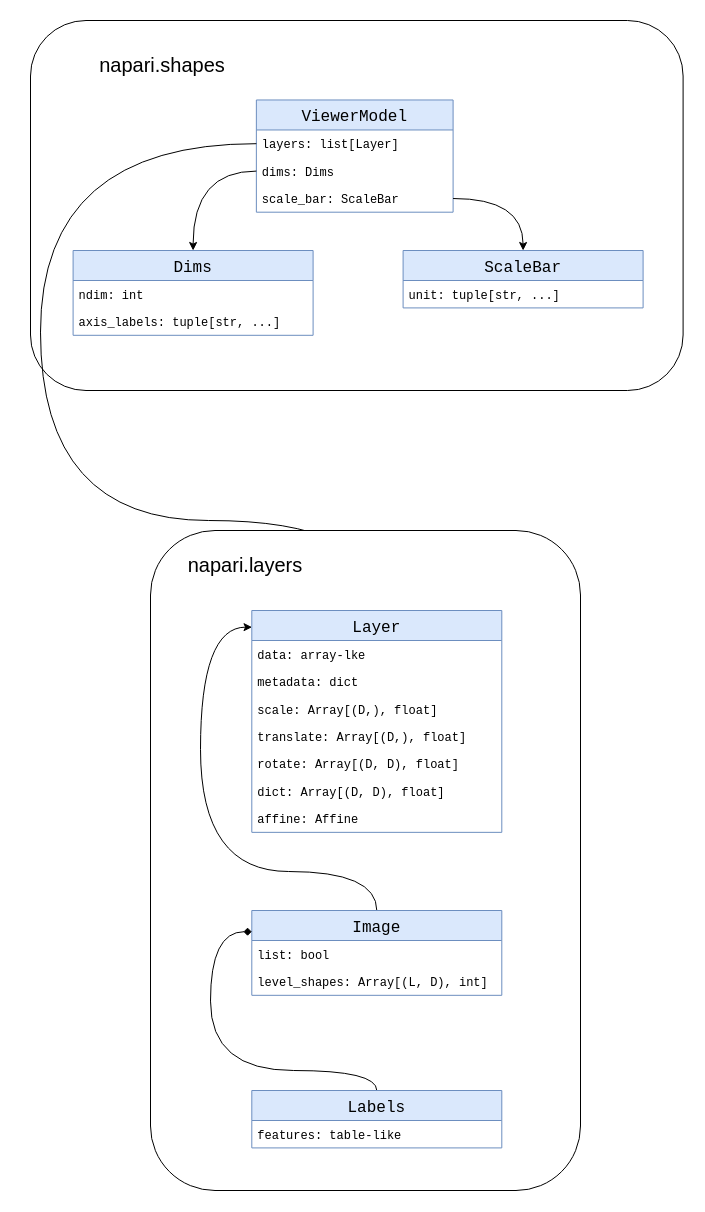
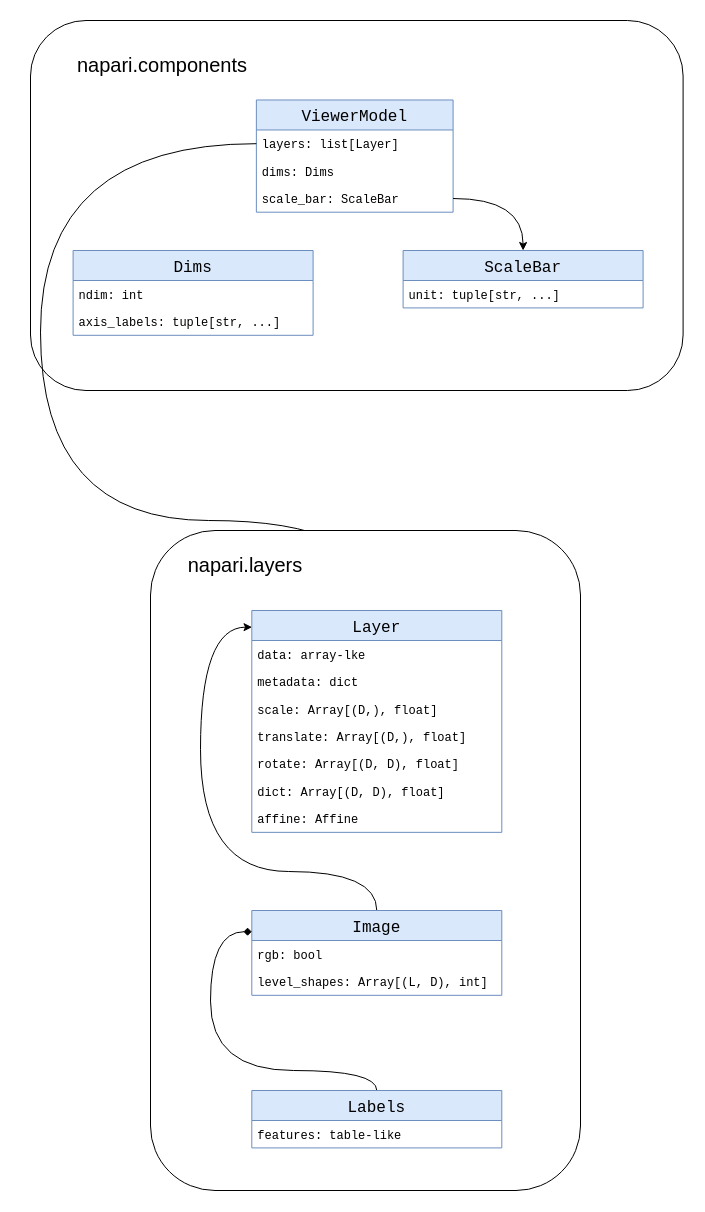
  <mxCell id="0" />
  <mxCell id="1" parent="0" />
  <mxCell id="2" value="" style="group" vertex="1" connectable="0" parent="1"><mxGeometry x="20" y="20" width="662.6" height="370" as="geometry" /></mxCell>
  <mxCell id="3" value="" style="rounded=1;whiteSpace=wrap;html=1;fillColor=default;" vertex="1" parent="2"><mxGeometry x="10.0" width="652.6" height="370" as="geometry" /></mxCell>
  <mxCell id="4" value="ViewerModel" style="swimlane;fontStyle=0;childLayout=stackLayout;horizontal=1;startSize=30;horizontalStack=0;resizeParent=1;resizeParentMax=0;resizeLast=0;collapsible=1;marginBottom=0;fontSize=16;fillColor=#dae8fc;strokeColor=#6c8ebf;fontFamily=Courier New;" vertex="1" parent="2"><mxGeometry x="235.86" y="79.48" width="196.74" height="112.222" as="geometry" /></mxCell>
  <mxCell id="5" value="layers: list[Layer]" style="text;strokeColor=none;fillColor=none;align=left;verticalAlign=middle;spacingLeft=4;spacingRight=4;overflow=hidden;points=[[0,0.5],[1,0.5]];portConstraint=eastwest;rotatable=0;fontSize=12;fontFamily=Courier New;" vertex="1" parent="4"><mxGeometry y="30" width="196.74" height="27.407" as="geometry" /></mxCell>
  <mxCell id="6" value="dims: Dims" style="text;strokeColor=none;fillColor=none;align=left;verticalAlign=middle;spacingLeft=4;spacingRight=4;overflow=hidden;points=[[0,0.5],[1,0.5]];portConstraint=eastwest;rotatable=0;fontSize=12;fontFamily=Courier New;" vertex="1" parent="4"><mxGeometry y="57.407" width="196.74" height="27.407" as="geometry" /></mxCell>
  <mxCell id="7" value="scale_bar: ScaleBar" style="text;strokeColor=none;fillColor=none;align=left;verticalAlign=middle;spacingLeft=4;spacingRight=4;overflow=hidden;points=[[0,0.5],[1,0.5]];portConstraint=eastwest;rotatable=0;fontSize=12;fontFamily=Courier New;" vertex="1" parent="4"><mxGeometry y="84.815" width="196.74" height="27.407" as="geometry" /></mxCell>
  <mxCell id="8" value="Dims" style="swimlane;fontStyle=0;childLayout=stackLayout;horizontal=1;startSize=30;horizontalStack=0;resizeParent=1;resizeParentMax=0;resizeLast=0;collapsible=1;marginBottom=0;fontSize=16;fillColor=#dae8fc;strokeColor=#6c8ebf;fontFamily=Courier New;" vertex="1" parent="2"><mxGeometry x="52.6" y="230" width="240" height="84.815" as="geometry" /></mxCell>
  <mxCell id="9" value="ndim: int" style="text;strokeColor=none;fillColor=none;align=left;verticalAlign=middle;spacingLeft=4;spacingRight=4;overflow=hidden;points=[[0,0.5],[1,0.5]];portConstraint=eastwest;rotatable=0;fontSize=12;fontFamily=Courier New;" vertex="1" parent="8"><mxGeometry y="30" width="240" height="27.407" as="geometry" /></mxCell>
  <mxCell id="10" value="axis_labels: tuple[str, ...]" style="text;strokeColor=none;fillColor=none;align=left;verticalAlign=middle;spacingLeft=4;spacingRight=4;overflow=hidden;points=[[0,0.5],[1,0.5]];portConstraint=eastwest;rotatable=0;fontSize=12;fontFamily=Courier New;" vertex="1" parent="8"><mxGeometry y="57.407" width="240" height="27.407" as="geometry" /></mxCell>
- <mxCell id="11" value="&lt;font style=&quot;font-size: 20px;&quot;&gt;napari.shapes&lt;/font&gt;" style="text;html=1;strokeColor=none;fillColor=none;align=center;verticalAlign=middle;whiteSpace=wrap;rounded=0;" vertex="1" parent="2"><mxGeometry y="30" width="283.8" height="27.41" as="geometry" /></mxCell>
- <mxCell id="12" style="edgeStyle=orthogonalEdgeStyle;curved=1;rounded=0;orthogonalLoop=1;jettySize=auto;html=1;exitX=0;exitY=0.5;exitDx=0;exitDy=0;entryX=0.5;entryY=0;entryDx=0;entryDy=0;" edge="1" parent="2" source="6" target="8"><mxGeometry relative="1" as="geometry" /></mxCell>
+ <mxCell id="11" value="&lt;font style=&quot;font-size: 20px;&quot;&gt;napari.components&lt;/font&gt;" style="text;html=1;strokeColor=none;fillColor=none;align=center;verticalAlign=middle;whiteSpace=wrap;rounded=0;" vertex="1" parent="2"><mxGeometry y="30" width="283.8" height="27.41" as="geometry" /></mxCell>
  <mxCell id="13" value="ScaleBar" style="swimlane;fontStyle=0;childLayout=stackLayout;horizontal=1;startSize=30;horizontalStack=0;resizeParent=1;resizeParentMax=0;resizeLast=0;collapsible=1;marginBottom=0;fontSize=16;fillColor=#dae8fc;strokeColor=#6c8ebf;fontFamily=Courier New;" vertex="1" parent="2"><mxGeometry x="382.6" y="230" width="240" height="57.407" as="geometry" /></mxCell>
  <mxCell id="14" value="unit: tuple[str, ...]" style="text;strokeColor=none;fillColor=none;align=left;verticalAlign=middle;spacingLeft=4;spacingRight=4;overflow=hidden;points=[[0,0.5],[1,0.5]];portConstraint=eastwest;rotatable=0;fontSize=12;fontFamily=Courier New;" vertex="1" parent="13"><mxGeometry y="30" width="240" height="27.407" as="geometry" /></mxCell>
  <mxCell id="15" style="edgeStyle=orthogonalEdgeStyle;rounded=0;orthogonalLoop=1;jettySize=auto;html=1;exitX=1;exitY=0.5;exitDx=0;exitDy=0;entryX=0.5;entryY=0;entryDx=0;entryDy=0;curved=1;" edge="1" parent="2" source="7" target="13"><mxGeometry relative="1" as="geometry" /></mxCell>
  <mxCell id="16" style="edgeStyle=orthogonalEdgeStyle;curved=1;rounded=0;orthogonalLoop=1;jettySize=auto;html=1;exitX=0;exitY=0.5;exitDx=0;exitDy=0;entryX=0.5;entryY=0;entryDx=0;entryDy=0;" edge="1" parent="1" source="5" target="19"><mxGeometry relative="1" as="geometry"><Array as="points"><mxPoint x="40" y="143" /><mxPoint x="40" y="520" /><mxPoint x="376" y="520" /></Array></mxGeometry></mxCell>
  <mxCell id="17" value="" style="group" vertex="1" connectable="0" parent="1"><mxGeometry x="140" y="530" width="440" height="660" as="geometry" /></mxCell>
  <mxCell id="18" value="" style="rounded=1;whiteSpace=wrap;html=1;fillColor=default;" vertex="1" parent="17"><mxGeometry x="10" width="430" height="660" as="geometry" /></mxCell>
  <mxCell id="19" value="Layer" style="swimlane;fontStyle=0;childLayout=stackLayout;horizontal=1;startSize=30;horizontalStack=0;resizeParent=1;resizeParentMax=0;resizeLast=0;collapsible=1;marginBottom=0;fontSize=16;fillColor=#dae8fc;strokeColor=#6c8ebf;fontFamily=Courier New;" vertex="1" parent="17"><mxGeometry x="111.3" y="80" width="250" height="221.852" as="geometry" /></mxCell>
  <mxCell id="20" value="data: array-lke" style="text;strokeColor=none;fillColor=none;align=left;verticalAlign=middle;spacingLeft=4;spacingRight=4;overflow=hidden;points=[[0,0.5],[1,0.5]];portConstraint=eastwest;rotatable=0;fontSize=12;fontFamily=Courier New;" vertex="1" parent="19"><mxGeometry y="30" width="250" height="27.407" as="geometry" /></mxCell>
  <mxCell id="21" value="metadata: dict" style="text;strokeColor=none;fillColor=none;align=left;verticalAlign=middle;spacingLeft=4;spacingRight=4;overflow=hidden;points=[[0,0.5],[1,0.5]];portConstraint=eastwest;rotatable=0;fontSize=12;fontFamily=Courier New;" vertex="1" parent="19"><mxGeometry y="57.407" width="250" height="27.407" as="geometry" /></mxCell>
  <mxCell id="22" value="scale: Array[(D,), float]" style="text;strokeColor=none;fillColor=none;align=left;verticalAlign=middle;spacingLeft=4;spacingRight=4;overflow=hidden;points=[[0,0.5],[1,0.5]];portConstraint=eastwest;rotatable=0;fontSize=12;fontFamily=Courier New;" vertex="1" parent="19"><mxGeometry y="84.815" width="250" height="27.407" as="geometry" /></mxCell>
  <mxCell id="23" value="translate: Array[(D,), float]" style="text;strokeColor=none;fillColor=none;align=left;verticalAlign=middle;spacingLeft=4;spacingRight=4;overflow=hidden;points=[[0,0.5],[1,0.5]];portConstraint=eastwest;rotatable=0;fontSize=12;fontFamily=Courier New;" vertex="1" parent="19"><mxGeometry y="112.222" width="250" height="27.407" as="geometry" /></mxCell>
  <mxCell id="24" value="rotate: Array[(D, D), float]" style="text;strokeColor=none;fillColor=none;align=left;verticalAlign=middle;spacingLeft=4;spacingRight=4;overflow=hidden;points=[[0,0.5],[1,0.5]];portConstraint=eastwest;rotatable=0;fontSize=12;fontFamily=Courier New;" vertex="1" parent="19"><mxGeometry y="139.63" width="250" height="27.407" as="geometry" /></mxCell>
  <mxCell id="25" value="dict: Array[(D, D), float]" style="text;strokeColor=none;fillColor=none;align=left;verticalAlign=middle;spacingLeft=4;spacingRight=4;overflow=hidden;points=[[0,0.5],[1,0.5]];portConstraint=eastwest;rotatable=0;fontSize=12;fontFamily=Courier New;" vertex="1" parent="19"><mxGeometry y="167.037" width="250" height="27.407" as="geometry" /></mxCell>
  <mxCell id="26" value="affine: Affine" style="text;strokeColor=none;fillColor=none;align=left;verticalAlign=middle;spacingLeft=4;spacingRight=4;overflow=hidden;points=[[0,0.5],[1,0.5]];portConstraint=eastwest;rotatable=0;fontSize=12;fontFamily=Courier New;" vertex="1" parent="19"><mxGeometry y="194.444" width="250" height="27.407" as="geometry" /></mxCell>
  <mxCell id="27" style="edgeStyle=orthogonalEdgeStyle;curved=1;rounded=0;orthogonalLoop=1;jettySize=auto;html=1;exitX=0.5;exitY=0;exitDx=0;exitDy=0;entryX=0.001;entryY=0.075;entryDx=0;entryDy=0;entryPerimeter=0;" edge="1" parent="17" source="28" target="19"><mxGeometry relative="1" as="geometry"><Array as="points"><mxPoint x="236" y="341" /><mxPoint x="60" y="341" /><mxPoint x="60" y="97" /></Array></mxGeometry></mxCell>
  <mxCell id="28" value="Image" style="swimlane;fontStyle=0;childLayout=stackLayout;horizontal=1;startSize=30;horizontalStack=0;resizeParent=1;resizeParentMax=0;resizeLast=0;collapsible=1;marginBottom=0;fontSize=16;fillColor=#dae8fc;strokeColor=#6c8ebf;fontFamily=Courier New;" vertex="1" parent="17"><mxGeometry x="111.3" y="380" width="250" height="84.815" as="geometry" /></mxCell>
- <mxCell id="29" value="list: bool" style="text;strokeColor=none;fillColor=none;align=left;verticalAlign=middle;spacingLeft=4;spacingRight=4;overflow=hidden;points=[[0,0.5],[1,0.5]];portConstraint=eastwest;rotatable=0;fontSize=12;fontFamily=Courier New;" vertex="1" parent="28"><mxGeometry y="30" width="250" height="27.407" as="geometry" /></mxCell>
+ <mxCell id="29" value="rgb: bool" style="text;strokeColor=none;fillColor=none;align=left;verticalAlign=middle;spacingLeft=4;spacingRight=4;overflow=hidden;points=[[0,0.5],[1,0.5]];portConstraint=eastwest;rotatable=0;fontSize=12;fontFamily=Courier New;" vertex="1" parent="28"><mxGeometry y="30" width="250" height="27.407" as="geometry" /></mxCell>
  <mxCell id="30" value="level_shapes: Array[(L, D), int]" style="text;strokeColor=none;fillColor=none;align=left;verticalAlign=middle;spacingLeft=4;spacingRight=4;overflow=hidden;points=[[0,0.5],[1,0.5]];portConstraint=eastwest;rotatable=0;fontSize=12;fontFamily=Courier New;" vertex="1" parent="28"><mxGeometry y="57.407" width="250" height="27.407" as="geometry" /></mxCell>
  <mxCell id="31" value="&lt;font style=&quot;font-size: 20px;&quot;&gt;napari.layers&lt;/font&gt;" style="text;html=1;strokeColor=none;fillColor=none;align=center;verticalAlign=middle;whiteSpace=wrap;rounded=0;" vertex="1" parent="17"><mxGeometry y="20" width="210.2" height="27.41" as="geometry" /></mxCell>
  <mxCell id="32" style="edgeStyle=orthogonalEdgeStyle;curved=1;rounded=0;orthogonalLoop=1;jettySize=auto;html=1;exitX=0.5;exitY=0;exitDx=0;exitDy=0;entryX=0;entryY=0.25;entryDx=0;entryDy=0;endArrow=diamond;" edge="1" parent="17" source="33" target="28"><mxGeometry relative="1" as="geometry"><mxPoint x="-72.414" y="390" as="targetPoint" /><Array as="points"><mxPoint x="236" y="540" /><mxPoint x="70" y="540" /><mxPoint x="70" y="401" /></Array></mxGeometry></mxCell>
  <mxCell id="33" value="Labels" style="swimlane;fontStyle=0;childLayout=stackLayout;horizontal=1;startSize=30;horizontalStack=0;resizeParent=1;resizeParentMax=0;resizeLast=0;collapsible=1;marginBottom=0;fontSize=16;fillColor=#dae8fc;strokeColor=#6c8ebf;fontFamily=Courier New;" vertex="1" parent="17"><mxGeometry x="111.3" y="560" width="250" height="57.407" as="geometry" /></mxCell>
  <mxCell id="34" value="features: table-like" style="text;strokeColor=none;fillColor=none;align=left;verticalAlign=middle;spacingLeft=4;spacingRight=4;overflow=hidden;points=[[0,0.5],[1,0.5]];portConstraint=eastwest;rotatable=0;fontSize=12;fontFamily=Courier New;" vertex="1" parent="33"><mxGeometry y="30" width="250" height="27.407" as="geometry" /></mxCell>
